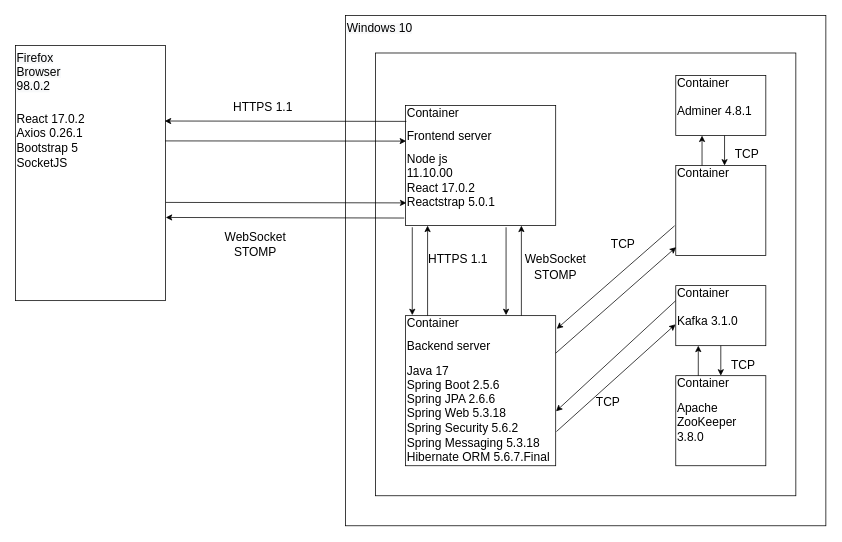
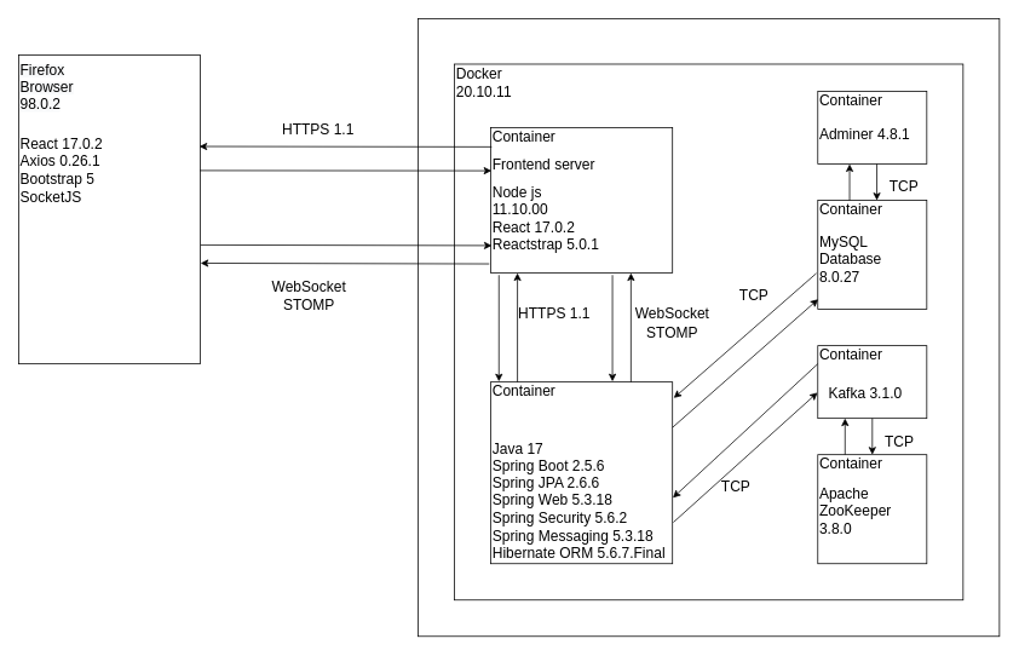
  <mxCell id="0" />
  <mxCell id="1" parent="0" />
  <mxCell id="2" value="" style="rounded=0;whiteSpace=wrap;html=1;fillColor=none;" vertex="1" parent="1"><mxGeometry x="460" y="20" width="640" height="680" as="geometry" /></mxCell>
- <mxCell id="3" value="&lt;span style=&quot;color: rgb(0 , 0 , 0) ; font-family: &amp;#34;helvetica&amp;#34; ; font-style: normal ; font-weight: 400 ; letter-spacing: normal ; text-align: center ; text-indent: 0px ; text-transform: none ; word-spacing: 0px ; background-color: rgb(248 , 249 , 250) ; display: inline ; float: none&quot;&gt;&lt;font style=&quot;font-size: 16px&quot;&gt;Windows 10&lt;/font&gt;&lt;/span&gt;" style="text;whiteSpace=wrap;html=1;" vertex="1" parent="1"><mxGeometry x="460" y="20" width="213.867" height="42.778" as="geometry" /></mxCell>
  <mxCell id="4" value="" style="rounded=0;whiteSpace=wrap;html=1;fillColor=none;" vertex="1" parent="1"><mxGeometry x="500" y="70" width="560" height="590" as="geometry" /></mxCell>
+ <mxCell id="5" value="&lt;font style=&quot;font-size: 16px&quot;&gt;Docker&lt;br&gt;20.10.11&lt;/font&gt;" style="text;html=1;align=left;verticalAlign=middle;resizable=0;points=[];autosize=1;strokeColor=none;fillColor=none;" vertex="1" parent="1"><mxGeometry x="500" y="70" width="80" height="40" as="geometry" /></mxCell>
  <mxCell id="6" style="edgeStyle=orthogonalEdgeStyle;rounded=0;orthogonalLoop=1;jettySize=auto;html=1;exitX=0.398;exitY=1.014;exitDx=0;exitDy=0;fontSize=16;entryX=0.398;entryY=-0.003;entryDx=0;entryDy=0;entryPerimeter=0;exitPerimeter=0;" edge="1" parent="1"><mxGeometry relative="1" as="geometry"><mxPoint x="548.87" y="302.24" as="sourcePoint" /><mxPoint x="548.87" y="419.4" as="targetPoint" /></mxGeometry></mxCell>
  <mxCell id="7" style="edgeStyle=none;rounded=0;orthogonalLoop=1;jettySize=auto;html=1;exitX=0.005;exitY=0.87;exitDx=0;exitDy=0;fontSize=16;startArrow=classic;startFill=1;endArrow=none;endFill=0;entryX=0.998;entryY=0.374;entryDx=0;entryDy=0;entryPerimeter=0;exitPerimeter=0;" edge="1" parent="1" source="10" target="45"><mxGeometry relative="1" as="geometry" /></mxCell>
  <mxCell id="8" value="" style="rounded=0;whiteSpace=wrap;html=1;fillColor=none;" vertex="1" parent="1"><mxGeometry x="540" y="140" width="200" height="160" as="geometry" /></mxCell>
  <mxCell id="9" value="&lt;font style=&quot;font-size: 16px&quot;&gt;Container&lt;/font&gt;" style="text;html=1;align=left;verticalAlign=middle;resizable=0;points=[];autosize=1;strokeColor=none;fillColor=none;" vertex="1" parent="1"><mxGeometry x="540" y="140" width="90" height="20" as="geometry" /></mxCell>
  <mxCell id="10" value="&lt;font style=&quot;font-size: 16px&quot;&gt;Frontend server&lt;/font&gt;" style="text;html=1;align=left;verticalAlign=middle;resizable=0;points=[];autosize=1;strokeColor=none;fillColor=none;" vertex="1" parent="1"><mxGeometry x="540" y="170" width="130" height="20" as="geometry" /></mxCell>
  <mxCell id="11" style="edgeStyle=orthogonalEdgeStyle;rounded=0;orthogonalLoop=1;jettySize=auto;html=1;exitX=0.5;exitY=0;exitDx=0;exitDy=0;fontSize=16;entryX=0.5;entryY=1;entryDx=0;entryDy=0;" edge="1" parent="1"><mxGeometry relative="1" as="geometry"><mxPoint x="569.27" y="420" as="sourcePoint" /><mxPoint x="569.27" y="300" as="targetPoint" /></mxGeometry></mxCell>
  <mxCell id="12" value="&lt;font style=&quot;font-size: 16px&quot;&gt;Container&lt;/font&gt;" style="text;html=1;align=left;verticalAlign=middle;resizable=0;points=[];autosize=1;strokeColor=none;fillColor=none;" vertex="1" parent="1"><mxGeometry x="540" y="420" width="90" height="20" as="geometry" /></mxCell>
- <mxCell id="13" value="&lt;font style=&quot;font-size: 16px&quot;&gt;Backend server&lt;/font&gt;" style="text;html=1;align=left;verticalAlign=middle;resizable=0;points=[];autosize=1;strokeColor=none;fillColor=none;" vertex="1" parent="1"><mxGeometry x="540" y="450" width="130" height="20" as="geometry" /></mxCell>
  <mxCell id="14" value="" style="rounded=0;whiteSpace=wrap;html=1;fillColor=none;" vertex="1" parent="1"><mxGeometry x="900" y="220" width="120" height="120" as="geometry" /></mxCell>
  <mxCell id="15" value="&lt;font style=&quot;font-size: 16px&quot;&gt;Container&lt;/font&gt;" style="text;html=1;align=left;verticalAlign=middle;resizable=0;points=[];autosize=1;strokeColor=none;fillColor=none;" vertex="1" parent="1"><mxGeometry x="900" y="220" width="90" height="20" as="geometry" /></mxCell>
+ <mxCell id="16" value="&lt;font style=&quot;font-size: 16px&quot;&gt;MySQL &lt;br&gt;Database&lt;br&gt;8.0.27&lt;/font&gt;" style="text;html=1;align=left;verticalAlign=middle;resizable=0;points=[];autosize=1;strokeColor=none;fillColor=none;" vertex="1" parent="1"><mxGeometry x="900" y="260" width="80" height="50" as="geometry" /></mxCell>
  <mxCell id="17" value="" style="rounded=0;whiteSpace=wrap;html=1;fillColor=none;" vertex="1" parent="1"><mxGeometry x="900" y="500" width="120" height="120" as="geometry" /></mxCell>
  <mxCell id="18" value="&lt;font style=&quot;font-size: 16px&quot;&gt;Container&lt;/font&gt;" style="text;html=1;align=left;verticalAlign=middle;resizable=0;points=[];autosize=1;strokeColor=none;fillColor=none;" vertex="1" parent="1"><mxGeometry x="900" y="500" width="90" height="20" as="geometry" /></mxCell>
  <mxCell id="19" value="&lt;font style=&quot;font-size: 16px&quot;&gt;Apache &lt;br&gt;ZooKeeper&lt;br&gt;3.8.0&lt;/font&gt;" style="text;html=1;align=left;verticalAlign=middle;resizable=0;points=[];autosize=1;strokeColor=none;fillColor=none;" vertex="1" parent="1"><mxGeometry x="900" y="536.67" width="90" height="50" as="geometry" /></mxCell>
  <mxCell id="20" value="&lt;div&gt;&lt;span&gt;Java 17&lt;br&gt;Spring Boot 2.5.6&lt;/span&gt;&lt;/div&gt;&lt;div&gt;&lt;span&gt;Spring JPA 2.6.6&lt;br&gt;Spring Web 5.3.18&lt;/span&gt;&lt;/div&gt;&lt;div&gt;&lt;span&gt;Spring Security 5.6.2&lt;/span&gt;&lt;/div&gt;&lt;div&gt;&lt;span&gt;Spring Messaging 5.3.18&lt;br&gt;Hibernate ORM 5.6.7.Final&lt;br&gt;&lt;br&gt;&lt;/span&gt;&lt;/div&gt;" style="text;html=1;align=left;verticalAlign=middle;resizable=0;points=[];autosize=1;strokeColor=none;fillColor=none;fontSize=16;" vertex="1" parent="1"><mxGeometry x="540" y="480" width="210" height="160" as="geometry" /></mxCell>
  <mxCell id="21" value="&lt;font style=&quot;font-size: 16px&quot;&gt;Container&lt;/font&gt;" style="text;html=1;align=left;verticalAlign=middle;resizable=0;points=[];autosize=1;strokeColor=none;fillColor=none;" vertex="1" parent="1"><mxGeometry x="900" y="380" width="90" height="20" as="geometry" /></mxCell>
- <mxCell id="22" value="&lt;font style=&quot;font-size: 16px&quot;&gt;Kafka 3.1.0&lt;/font&gt;" style="text;html=1;align=left;verticalAlign=middle;resizable=0;points=[];autosize=1;strokeColor=none;fillColor=none;" vertex="1" parent="1"><mxGeometry x="900" y="416.669" width="100" height="20" as="geometry" /></mxCell>
+ <mxCell id="22" value="&lt;font style=&quot;font-size: 16px&quot;&gt;Kafka 3.1.0&lt;/font&gt;" style="text;html=1;align=left;verticalAlign=middle;resizable=0;points=[];autosize=1;strokeColor=none;fillColor=none;" vertex="1" parent="1"><mxGeometry x="910" y="421.669" width="100" height="20" as="geometry" /></mxCell>
  <mxCell id="23" value="" style="rounded=0;whiteSpace=wrap;html=1;fillColor=none;" vertex="1" parent="1"><mxGeometry x="900" y="100" width="120" height="80" as="geometry" /></mxCell>
  <mxCell id="24" value="&lt;font style=&quot;font-size: 16px&quot;&gt;Container&lt;/font&gt;" style="text;html=1;align=left;verticalAlign=middle;resizable=0;points=[];autosize=1;strokeColor=none;fillColor=none;" vertex="1" parent="1"><mxGeometry x="900" y="100" width="90" height="20" as="geometry" /></mxCell>
  <mxCell id="25" value="&lt;font style=&quot;font-size: 16px&quot;&gt;Adminer 4.8.1&lt;/font&gt;" style="text;html=1;align=left;verticalAlign=middle;resizable=0;points=[];autosize=1;strokeColor=none;fillColor=none;" vertex="1" parent="1"><mxGeometry x="900" y="136.666" width="120" height="20" as="geometry" /></mxCell>
  <mxCell id="26" value="Node js&lt;br&gt;11.10.00&lt;br&gt;&lt;span&gt;React 17.0.2&lt;br&gt;&lt;div&gt;&lt;span&gt;Reactstrap 5.0.1&lt;/span&gt;&lt;/div&gt;&lt;/span&gt;" style="text;html=1;align=left;verticalAlign=middle;resizable=0;points=[];autosize=1;strokeColor=none;fillColor=none;fontSize=16;" vertex="1" parent="1"><mxGeometry x="540" y="200" width="130" height="80" as="geometry" /></mxCell>
  <mxCell id="27" value="HTTPS 1.1" style="text;html=1;strokeColor=none;fillColor=none;align=center;verticalAlign=middle;whiteSpace=wrap;rounded=0;fontSize=16;" vertex="1" parent="1"><mxGeometry x="560" y="330" width="100" height="30" as="geometry" /></mxCell>
  <mxCell id="28" style="rounded=0;orthogonalLoop=1;jettySize=auto;html=1;exitX=0;exitY=0.25;exitDx=0;exitDy=0;fontSize=16;entryX=1.002;entryY=0.637;entryDx=0;entryDy=0;entryPerimeter=0;" edge="1" parent="1" source="30" target="32"><mxGeometry relative="1" as="geometry" /></mxCell>
  <mxCell id="29" style="edgeStyle=none;rounded=0;orthogonalLoop=1;jettySize=auto;html=1;exitX=0.25;exitY=1;exitDx=0;exitDy=0;fontSize=16;startArrow=classic;startFill=1;endArrow=none;endFill=0;entryX=0.25;entryY=0;entryDx=0;entryDy=0;" edge="1" parent="1" source="30" target="17"><mxGeometry relative="1" as="geometry" /></mxCell>
  <mxCell id="30" value="" style="rounded=0;whiteSpace=wrap;html=1;fillColor=none;" vertex="1" parent="1"><mxGeometry x="900" y="380" width="120" height="80" as="geometry" /></mxCell>
  <mxCell id="31" style="edgeStyle=none;rounded=0;orthogonalLoop=1;jettySize=auto;html=1;exitX=0.008;exitY=0.872;exitDx=0;exitDy=0;entryX=1.002;entryY=0.615;entryDx=0;entryDy=0;entryPerimeter=0;fontSize=16;startArrow=classic;startFill=1;endArrow=none;endFill=0;exitPerimeter=0;" edge="1" parent="1" source="26" target="45"><mxGeometry relative="1" as="geometry" /></mxCell>
  <mxCell id="32" value="" style="rounded=0;whiteSpace=wrap;html=1;fillColor=none;" vertex="1" parent="1"><mxGeometry x="540" y="420" width="200" height="200" as="geometry" /></mxCell>
  <mxCell id="33" style="rounded=0;orthogonalLoop=1;jettySize=auto;html=1;exitX=-0.003;exitY=0.645;exitDx=0;exitDy=0;fontSize=16;entryX=1.005;entryY=0.772;entryDx=0;entryDy=0;entryPerimeter=0;startArrow=classic;startFill=1;endArrow=none;endFill=0;exitPerimeter=0;" edge="1" parent="1" source="30" target="32"><mxGeometry relative="1" as="geometry"><mxPoint x="910" y="410" as="sourcePoint" /><mxPoint x="750" y="480" as="targetPoint" /></mxGeometry></mxCell>
  <mxCell id="34" value="TCP" style="text;html=1;strokeColor=none;fillColor=none;align=center;verticalAlign=middle;whiteSpace=wrap;rounded=0;fontSize=16;" vertex="1" parent="1"><mxGeometry x="760" y="520" width="100" height="30" as="geometry" /></mxCell>
  <mxCell id="35" style="edgeStyle=none;rounded=0;orthogonalLoop=1;jettySize=auto;html=1;exitX=0.5;exitY=0;exitDx=0;exitDy=0;fontSize=16;startArrow=classic;startFill=1;endArrow=none;endFill=0;entryX=0.5;entryY=1;entryDx=0;entryDy=0;" edge="1" parent="1" source="17" target="30"><mxGeometry relative="1" as="geometry"><mxPoint x="940" y="470" as="sourcePoint" /><mxPoint x="940" y="510" as="targetPoint" /></mxGeometry></mxCell>
  <mxCell id="36" value="TCP" style="text;html=1;strokeColor=none;fillColor=none;align=center;verticalAlign=middle;whiteSpace=wrap;rounded=0;fontSize=16;" vertex="1" parent="1"><mxGeometry x="940" y="470" width="100" height="30" as="geometry" /></mxCell>
  <mxCell id="37" style="edgeStyle=none;rounded=0;orthogonalLoop=1;jettySize=auto;html=1;exitX=0.25;exitY=1;exitDx=0;exitDy=0;fontSize=16;startArrow=classic;startFill=1;endArrow=none;endFill=0;entryX=0.25;entryY=0;entryDx=0;entryDy=0;" edge="1" parent="1"><mxGeometry relative="1" as="geometry"><mxPoint x="935" y="180" as="sourcePoint" /><mxPoint x="935" y="220" as="targetPoint" /></mxGeometry></mxCell>
  <mxCell id="38" style="edgeStyle=none;rounded=0;orthogonalLoop=1;jettySize=auto;html=1;exitX=0.5;exitY=0;exitDx=0;exitDy=0;fontSize=16;startArrow=classic;startFill=1;endArrow=none;endFill=0;entryX=0.5;entryY=1;entryDx=0;entryDy=0;" edge="1" parent="1"><mxGeometry relative="1" as="geometry"><mxPoint x="965" y="220" as="sourcePoint" /><mxPoint x="965" y="180" as="targetPoint" /></mxGeometry></mxCell>
  <mxCell id="39" value="TCP" style="text;html=1;strokeColor=none;fillColor=none;align=center;verticalAlign=middle;whiteSpace=wrap;rounded=0;fontSize=16;" vertex="1" parent="1"><mxGeometry x="945" y="190" width="100" height="30" as="geometry" /></mxCell>
  <mxCell id="40" style="rounded=0;orthogonalLoop=1;jettySize=auto;html=1;exitX=-0.013;exitY=0.669;exitDx=0;exitDy=0;fontSize=16;entryX=1.007;entryY=0.088;entryDx=0;entryDy=0;entryPerimeter=0;exitPerimeter=0;" edge="1" parent="1" source="14" target="32"><mxGeometry relative="1" as="geometry"><mxPoint x="900" y="310" as="sourcePoint" /><mxPoint x="740" y="380" as="targetPoint" /></mxGeometry></mxCell>
  <mxCell id="41" style="rounded=0;orthogonalLoop=1;jettySize=auto;html=1;exitX=0.003;exitY=0.907;exitDx=0;exitDy=0;fontSize=16;entryX=1;entryY=0.25;entryDx=0;entryDy=0;startArrow=classic;startFill=1;endArrow=none;endFill=0;exitPerimeter=0;" edge="1" parent="1" source="14" target="32"><mxGeometry relative="1" as="geometry"><mxPoint x="900" y="330" as="sourcePoint" /><mxPoint x="740" y="399.2" as="targetPoint" /></mxGeometry></mxCell>
  <mxCell id="42" value="TCP" style="text;html=1;strokeColor=none;fillColor=none;align=center;verticalAlign=middle;whiteSpace=wrap;rounded=0;fontSize=16;" vertex="1" parent="1"><mxGeometry x="780" y="310" width="100" height="30" as="geometry" /></mxCell>
  <mxCell id="43" style="edgeStyle=none;rounded=0;orthogonalLoop=1;jettySize=auto;html=1;exitX=1.002;exitY=0.674;exitDx=0;exitDy=0;entryX=-0.009;entryY=0.937;entryDx=0;entryDy=0;fontSize=16;startArrow=classic;startFill=1;endArrow=none;endFill=0;exitPerimeter=0;entryPerimeter=0;" edge="1" parent="1" source="45" target="8"><mxGeometry relative="1" as="geometry" /></mxCell>
  <mxCell id="44" style="edgeStyle=none;rounded=0;orthogonalLoop=1;jettySize=auto;html=1;exitX=0.995;exitY=0.296;exitDx=0;exitDy=0;entryX=0.005;entryY=0.132;entryDx=0;entryDy=0;entryPerimeter=0;fontSize=16;startArrow=classic;startFill=1;endArrow=none;endFill=0;exitPerimeter=0;" edge="1" parent="1" source="45" target="8"><mxGeometry relative="1" as="geometry" /></mxCell>
  <mxCell id="45" value="" style="rounded=0;whiteSpace=wrap;html=1;fillColor=none;" vertex="1" parent="1"><mxGeometry y="60" width="200" height="340" as="geometry" x="20" /></mxCell>
  <mxCell id="46" value="&lt;span style=&quot;color: rgb(0 , 0 , 0) ; font-family: &amp;#34;helvetica&amp;#34; ; font-style: normal ; font-weight: 400 ; letter-spacing: normal ; text-align: center ; text-indent: 0px ; text-transform: none ; word-spacing: 0px ; background-color: rgb(248 , 249 , 250) ; display: inline ; float: none&quot;&gt;&lt;font style=&quot;font-size: 16px&quot;&gt;Firefox Browser 98.0.2&lt;/font&gt;&lt;/span&gt;" style="text;whiteSpace=wrap;html=1;" vertex="1" parent="1"><mxGeometry y="60" width="75" height="40" as="geometry" x="20" /></mxCell>
  <mxCell id="47" value="React 17.0.2&lt;br&gt;Axios 0.26.1&lt;br&gt;Bootstrap 5&lt;br&gt;SocketJS&lt;span&gt;&#09;&lt;/span&gt;" style="text;html=1;align=left;verticalAlign=middle;resizable=0;points=[];autosize=1;strokeColor=none;fillColor=none;fontSize=16;" vertex="1" parent="1"><mxGeometry y="146.67" width="110" height="80" as="geometry" x="20" /></mxCell>
  <mxCell id="48" value="WebSocket&lt;br&gt;STOMP" style="text;html=1;strokeColor=none;fillColor=none;align=center;verticalAlign=middle;whiteSpace=wrap;rounded=0;fontSize=16;" vertex="1" parent="1"><mxGeometry x="290" y="310" width="100" height="30" as="geometry" /></mxCell>
  <mxCell id="49" value="HTTPS 1.1" style="text;html=1;strokeColor=none;fillColor=none;align=center;verticalAlign=middle;whiteSpace=wrap;rounded=0;fontSize=16;" vertex="1" parent="1"><mxGeometry x="300" y="126.67" width="100" height="30" as="geometry" /></mxCell>
  <mxCell id="50" style="edgeStyle=orthogonalEdgeStyle;rounded=0;orthogonalLoop=1;jettySize=auto;html=1;exitX=0.398;exitY=1.014;exitDx=0;exitDy=0;fontSize=16;entryX=0.398;entryY=-0.003;entryDx=0;entryDy=0;entryPerimeter=0;exitPerimeter=0;" edge="1" parent="1"><mxGeometry relative="1" as="geometry"><mxPoint x="673.87" y="302.24" as="sourcePoint" /><mxPoint x="673.87" y="419.4" as="targetPoint" /></mxGeometry></mxCell>
  <mxCell id="51" style="edgeStyle=orthogonalEdgeStyle;rounded=0;orthogonalLoop=1;jettySize=auto;html=1;exitX=0.5;exitY=0;exitDx=0;exitDy=0;fontSize=16;entryX=0.5;entryY=1;entryDx=0;entryDy=0;" edge="1" parent="1"><mxGeometry relative="1" as="geometry"><mxPoint x="694.27" y="420" as="sourcePoint" /><mxPoint x="694.27" y="300" as="targetPoint" /></mxGeometry></mxCell>
  <mxCell id="52" value="WebSocket&lt;br&gt;STOMP" style="text;html=1;strokeColor=none;fillColor=none;align=center;verticalAlign=middle;whiteSpace=wrap;rounded=0;fontSize=16;" vertex="1" parent="1"><mxGeometry x="690" y="340" width="100" height="30" as="geometry" /></mxCell>
